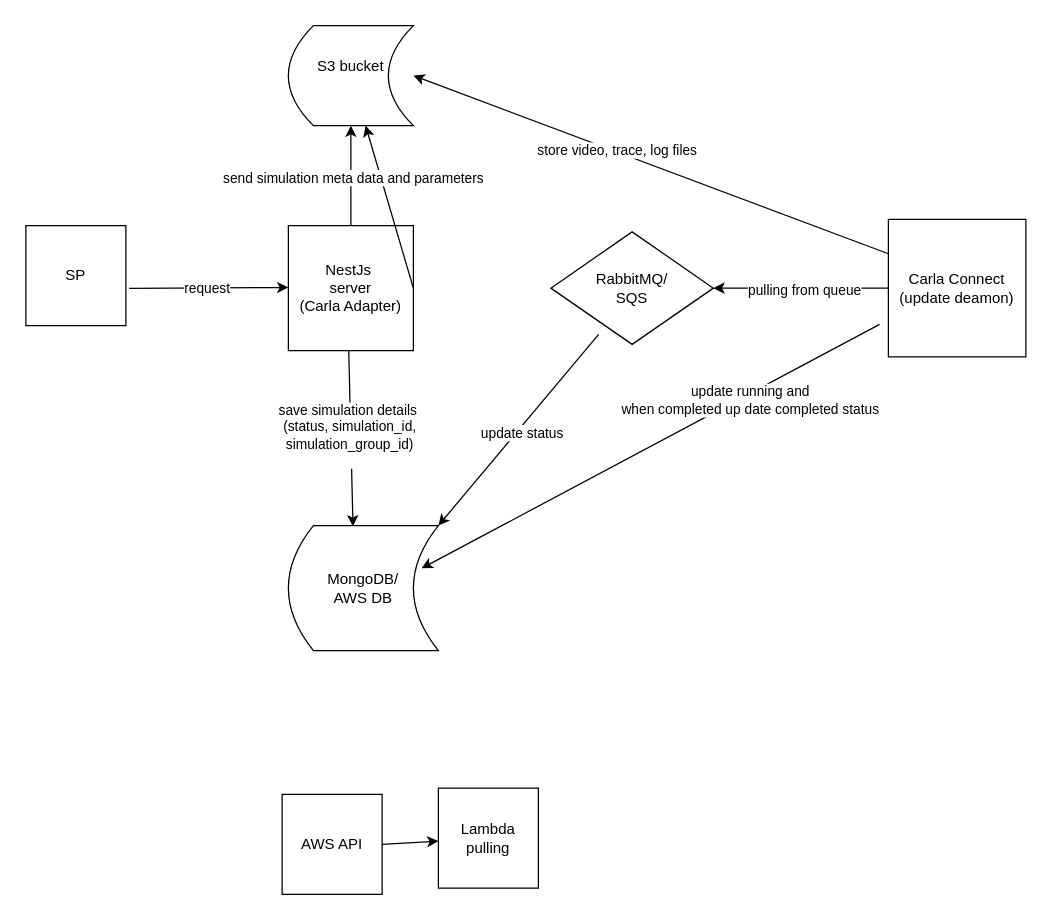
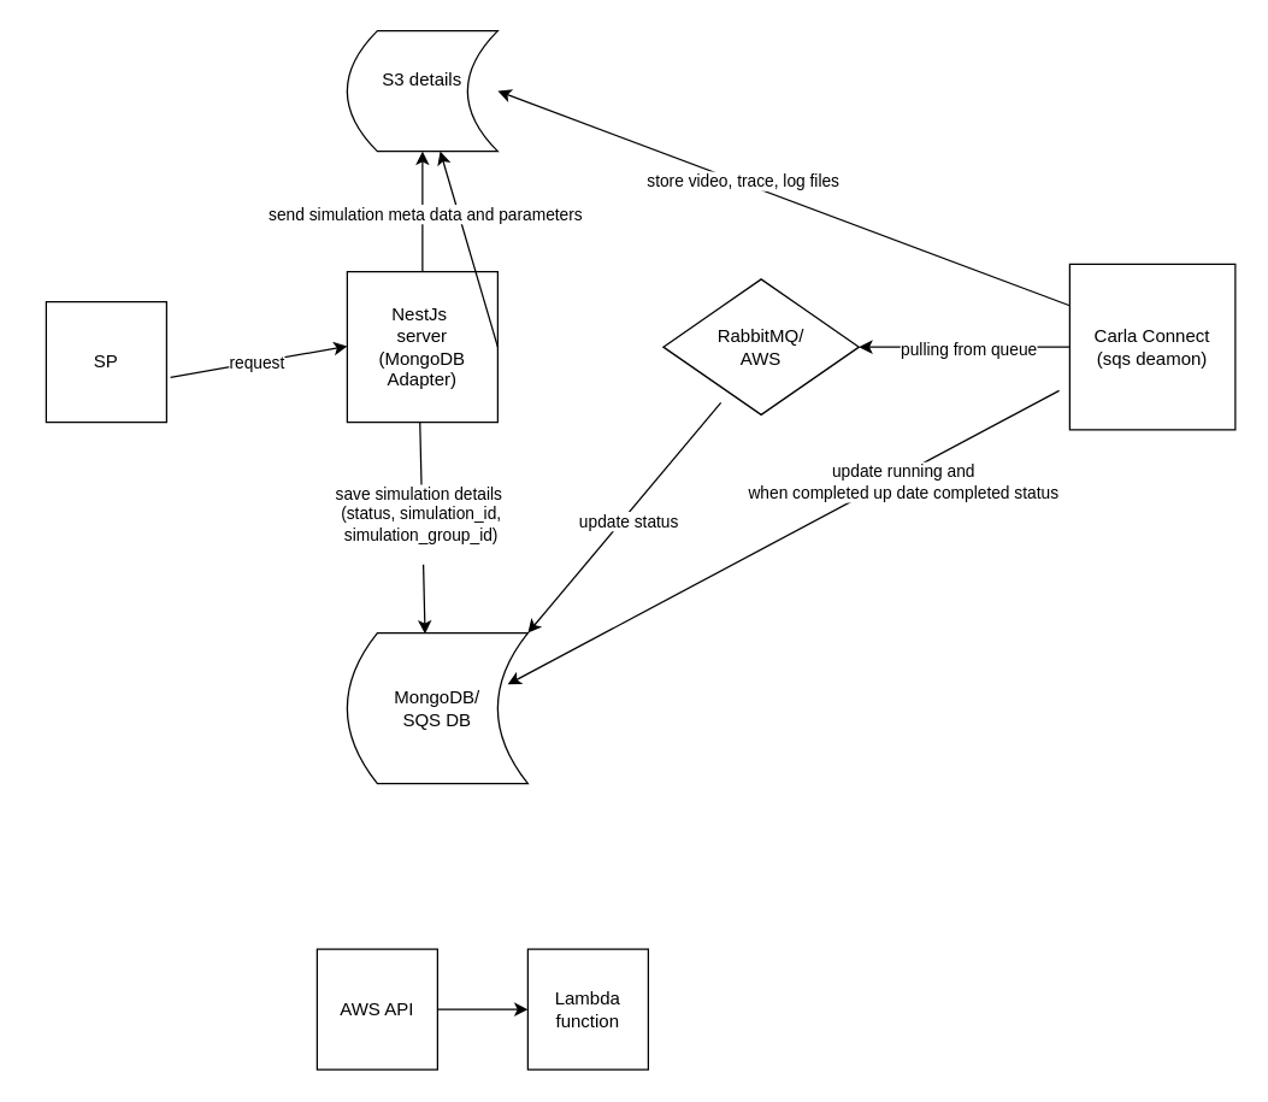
  <mxCell id="0" />
  <mxCell id="1" parent="0" />
- <mxCell id="2" value="NestJs&amp;nbsp;&lt;div&gt;server&lt;/div&gt;&lt;div&gt;(Carla Adapter)&lt;/div&gt;" style="whiteSpace=wrap;html=1;aspect=fixed;" vertex="1" parent="1"><mxGeometry x="230" y="180" width="100" height="100" as="geometry" /></mxCell>
- <mxCell id="3" value="SP" style="whiteSpace=wrap;html=1;aspect=fixed;" vertex="1" parent="1"><mxGeometry x="20" y="180" width="80" height="80" as="geometry" /></mxCell>
+ <mxCell id="2" value="NestJs&amp;nbsp;&lt;div&gt;server&lt;/div&gt;&lt;div&gt;(MongoDB Adapter)&lt;/div&gt;" style="whiteSpace=wrap;html=1;aspect=fixed;" vertex="1" parent="1"><mxGeometry x="230" y="180" width="100" height="100" as="geometry" /></mxCell>
+ <mxCell id="3" value="SP" style="whiteSpace=wrap;html=1;aspect=fixed;" vertex="1" parent="1"><mxGeometry x="30" y="200" width="80" height="80" as="geometry" /></mxCell>
  <mxCell id="4" value="" style="endArrow=classic;html=1;rounded=0;exitX=1.032;exitY=0.628;exitDx=0;exitDy=0;exitPerimeter=0;" edge="1" parent="1" source="3"><mxGeometry relative="1" as="geometry"><mxPoint x="130" y="229.5" as="sourcePoint" /><mxPoint x="230" y="229.5" as="targetPoint" /></mxGeometry></mxCell>
  <mxCell id="5" value="request" style="edgeLabel;html=1;align=center;verticalAlign=middle;resizable=0;points=[];" vertex="1" connectable="0" parent="4"><mxGeometry x="-0.024" y="1" relative="1" as="geometry"><mxPoint y="1" as="offset" /></mxGeometry></mxCell>
- <mxCell id="6" value="MongoDB/&lt;div&gt;AWS DB&lt;/div&gt;" style="shape=dataStorage;whiteSpace=wrap;html=1;fixedSize=1;" vertex="1" parent="1"><mxGeometry x="230" y="420" width="120" height="100" as="geometry" /></mxCell>
+ <mxCell id="6" value="MongoDB/&lt;div&gt;SQS DB&lt;/div&gt;" style="shape=dataStorage;whiteSpace=wrap;html=1;fixedSize=1;" vertex="1" parent="1"><mxGeometry x="230" y="420" width="120" height="100" as="geometry" /></mxCell>
  <mxCell id="7" value="" style="endArrow=classic;html=1;rounded=0;entryX=0.75;entryY=0;entryDx=0;entryDy=0;exitX=0.616;exitY=1.094;exitDx=0;exitDy=0;exitPerimeter=0;" edge="1" parent="1"><mxGeometry width="50" height="50" relative="1" as="geometry"><mxPoint x="278.3" y="280" as="sourcePoint" /><mxPoint x="281.7" y="420.6" as="targetPoint" /></mxGeometry></mxCell>
  <mxCell id="8" value="save simulation details&amp;nbsp;&lt;div&gt;(status, simulation_id,&lt;/div&gt;&lt;div&gt;simulation_group_id)&lt;/div&gt;&lt;div&gt;&lt;br&gt;&lt;/div&gt;" style="edgeLabel;html=1;align=center;verticalAlign=middle;resizable=0;points=[];" vertex="1" connectable="0" parent="7"><mxGeometry x="-0.047" y="-1" relative="1" as="geometry"><mxPoint as="offset" /></mxGeometry></mxCell>
  <mxCell id="9" value="" style="endArrow=classic;html=1;rounded=0;exitX=1;exitY=0.5;exitDx=0;exitDy=0;" edge="1" parent="1" source="2" target="12"><mxGeometry width="50" height="50" relative="1" as="geometry"><mxPoint x="430" y="310" as="sourcePoint" /><mxPoint x="440" y="230" as="targetPoint" /></mxGeometry></mxCell>
  <mxCell id="10" value="" style="endArrow=classic;html=1;rounded=0;" edge="1" parent="1" target="12"><mxGeometry width="50" height="50" relative="1" as="geometry"><mxPoint x="280" y="180" as="sourcePoint" /><mxPoint x="280" y="110" as="targetPoint" /></mxGeometry></mxCell>
  <mxCell id="11" value="send simulation meta data and parameters" style="edgeLabel;html=1;align=center;verticalAlign=middle;resizable=0;points=[];" vertex="1" connectable="0" parent="10"><mxGeometry x="-0.025" y="-1" relative="1" as="geometry"><mxPoint as="offset" /></mxGeometry></mxCell>
- <mxCell id="12" value="S3 bucket&lt;div&gt;&lt;br&gt;&lt;/div&gt;" style="shape=dataStorage;whiteSpace=wrap;html=1;fixedSize=1;" vertex="1" parent="1"><mxGeometry x="230" y="20" width="100" height="80" as="geometry" /></mxCell>
- <mxCell id="13" value="RabbitMQ/&lt;div&gt;SQS&lt;/div&gt;" style="rhombus;whiteSpace=wrap;html=1;" vertex="1" parent="1"><mxGeometry x="440" y="185" width="130" height="90" as="geometry" /></mxCell>
+ <mxCell id="12" value="S3 details&lt;div&gt;&lt;br&gt;&lt;/div&gt;" style="shape=dataStorage;whiteSpace=wrap;html=1;fixedSize=1;" vertex="1" parent="1"><mxGeometry x="230" y="20" width="100" height="80" as="geometry" /></mxCell>
+ <mxCell id="13" value="RabbitMQ/&lt;div&gt;AWS&lt;/div&gt;" style="rhombus;whiteSpace=wrap;html=1;" vertex="1" parent="1"><mxGeometry x="440" y="185" width="130" height="90" as="geometry" /></mxCell>
  <mxCell id="14" value="" style="endArrow=classic;html=1;rounded=0;entryX=1;entryY=0;entryDx=0;entryDy=0;exitX=0.294;exitY=0.911;exitDx=0;exitDy=0;exitPerimeter=0;" edge="1" parent="1" source="13" target="6"><mxGeometry width="50" height="50" relative="1" as="geometry"><mxPoint x="510" y="330" as="sourcePoint" /><mxPoint x="480" y="260" as="targetPoint" /></mxGeometry></mxCell>
  <mxCell id="15" value="update status" style="edgeLabel;html=1;align=center;verticalAlign=middle;resizable=0;points=[];" vertex="1" connectable="0" parent="14"><mxGeometry x="0.004" y="3" relative="1" as="geometry"><mxPoint as="offset" /></mxGeometry></mxCell>
- <mxCell id="16" value="Carla Connect&lt;div&gt;(update deamon)&lt;/div&gt;" style="whiteSpace=wrap;html=1;aspect=fixed;" vertex="1" parent="1"><mxGeometry x="710" y="175" width="110" height="110" as="geometry" /></mxCell>
+ <mxCell id="16" value="Carla Connect&lt;div&gt;(sqs deamon)&lt;/div&gt;" style="whiteSpace=wrap;html=1;aspect=fixed;" vertex="1" parent="1"><mxGeometry x="710" y="175" width="110" height="110" as="geometry" /></mxCell>
  <mxCell id="17" value="" style="endArrow=classic;html=1;rounded=0;entryX=1;entryY=0.5;entryDx=0;entryDy=0;exitX=0;exitY=0.5;exitDx=0;exitDy=0;" edge="1" parent="1" source="16" target="13"><mxGeometry width="50" height="50" relative="1" as="geometry"><mxPoint x="590" y="280" as="sourcePoint" /><mxPoint x="640" y="230" as="targetPoint" /></mxGeometry></mxCell>
  <mxCell id="18" value="pulling from queue" style="edgeLabel;html=1;align=center;verticalAlign=middle;resizable=0;points=[];" vertex="1" connectable="0" parent="17"><mxGeometry x="-0.031" y="1" relative="1" as="geometry"><mxPoint as="offset" /></mxGeometry></mxCell>
  <mxCell id="19" value="" style="endArrow=classic;html=1;rounded=0;exitX=-0.064;exitY=0.764;exitDx=0;exitDy=0;exitPerimeter=0;entryX=0.888;entryY=0.342;entryDx=0;entryDy=0;entryPerimeter=0;" edge="1" parent="1" source="16" target="6"><mxGeometry width="50" height="50" relative="1" as="geometry"><mxPoint x="600" y="330" as="sourcePoint" /><mxPoint x="650" y="280" as="targetPoint" /></mxGeometry></mxCell>
  <mxCell id="20" value="update running and&amp;nbsp;&lt;div&gt;when completed up date completed status&amp;nbsp;&lt;/div&gt;" style="edgeLabel;html=1;align=center;verticalAlign=middle;resizable=0;points=[];" vertex="1" connectable="0" parent="19"><mxGeometry x="-0.035" y="2" relative="1" as="geometry"><mxPoint x="73" y="-35" as="offset" /></mxGeometry></mxCell>
  <mxCell id="21" value="" style="endArrow=classic;html=1;rounded=0;exitX=0;exitY=0.25;exitDx=0;exitDy=0;entryX=1;entryY=0.5;entryDx=0;entryDy=0;" edge="1" parent="1" source="16" target="12"><mxGeometry width="50" height="50" relative="1" as="geometry"><mxPoint x="490" y="150" as="sourcePoint" /><mxPoint x="540" y="100" as="targetPoint" /></mxGeometry></mxCell>
  <mxCell id="22" value="store video, trace, log files" style="edgeLabel;html=1;align=center;verticalAlign=middle;resizable=0;points=[];" vertex="1" connectable="0" parent="21"><mxGeometry x="0.148" y="-1" relative="1" as="geometry"><mxPoint as="offset" /></mxGeometry></mxCell>
- <mxCell id="23" value="AWS API" style="whiteSpace=wrap;html=1;aspect=fixed;" vertex="1" parent="1"><mxGeometry x="225" y="635" width="80" height="80" as="geometry" /></mxCell>
+ <mxCell id="23" value="AWS API" style="whiteSpace=wrap;html=1;aspect=fixed;" vertex="1" parent="1"><mxGeometry x="210" y="630" width="80" height="80" as="geometry" /></mxCell>
  <mxCell id="24" value="" style="endArrow=classic;html=1;rounded=0;exitX=1;exitY=0.5;exitDx=0;exitDy=0;" edge="1" parent="1" source="23" target="25"><mxGeometry width="50" height="50" relative="1" as="geometry"><mxPoint x="310" y="670" as="sourcePoint" /><mxPoint x="380" y="670" as="targetPoint" /></mxGeometry></mxCell>
- <mxCell id="25" value="Lambda pulling" style="whiteSpace=wrap;html=1;aspect=fixed;" vertex="1" parent="1"><mxGeometry x="350" y="630" width="80" height="80" as="geometry" /></mxCell>
+ <mxCell id="25" value="Lambda function" style="whiteSpace=wrap;html=1;aspect=fixed;" vertex="1" parent="1"><mxGeometry x="350" y="630" width="80" height="80" as="geometry" /></mxCell>
